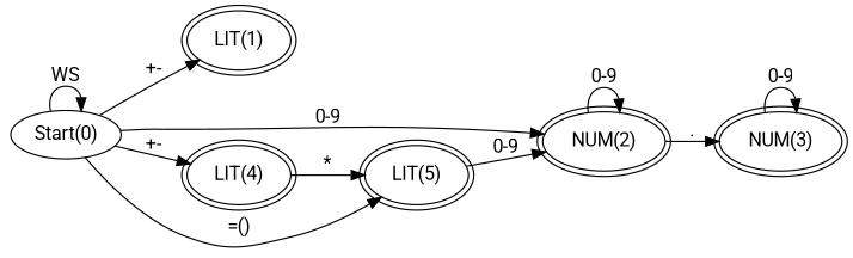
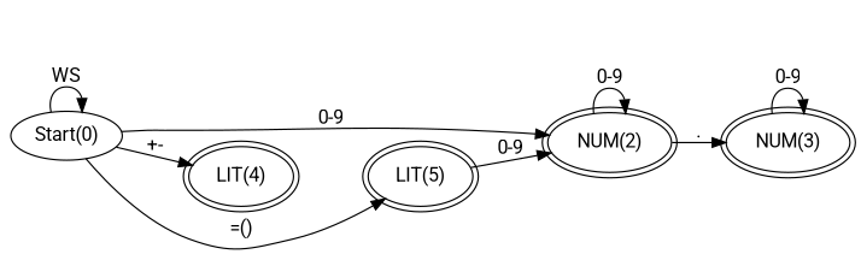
  digraph {
    fontname=Roboto
    rankdir=LR
    node [fontname=Roboto peripheries=2 shape=ellipse]
    edge [fontname=Roboto]
    n1 [label="Start(0)" peripheries=1]
-   n2 [label="LIT(1)"]
    n3 [label="NUM(2)"]
    n4 [label="LIT(4)"]
    n5 [label="LIT(5)"]
    n6 [label="NUM(3)"]
    n1 -> n1 [label=WS]
-   n1 -> n2 [label="+-"]
    n1 -> n3 [label="0-9"]
    n1 -> n4 [label="+-"]
    n1 -> n5 [label="=\()"]
    n3 -> n3 [label="0-9"]
    n3 -> n6 [label="."]
-   n4 -> n5 [label="*"]
    n5 -> n3 [label="0-9"]
    n6 -> n6 [label="0-9"]
  }
